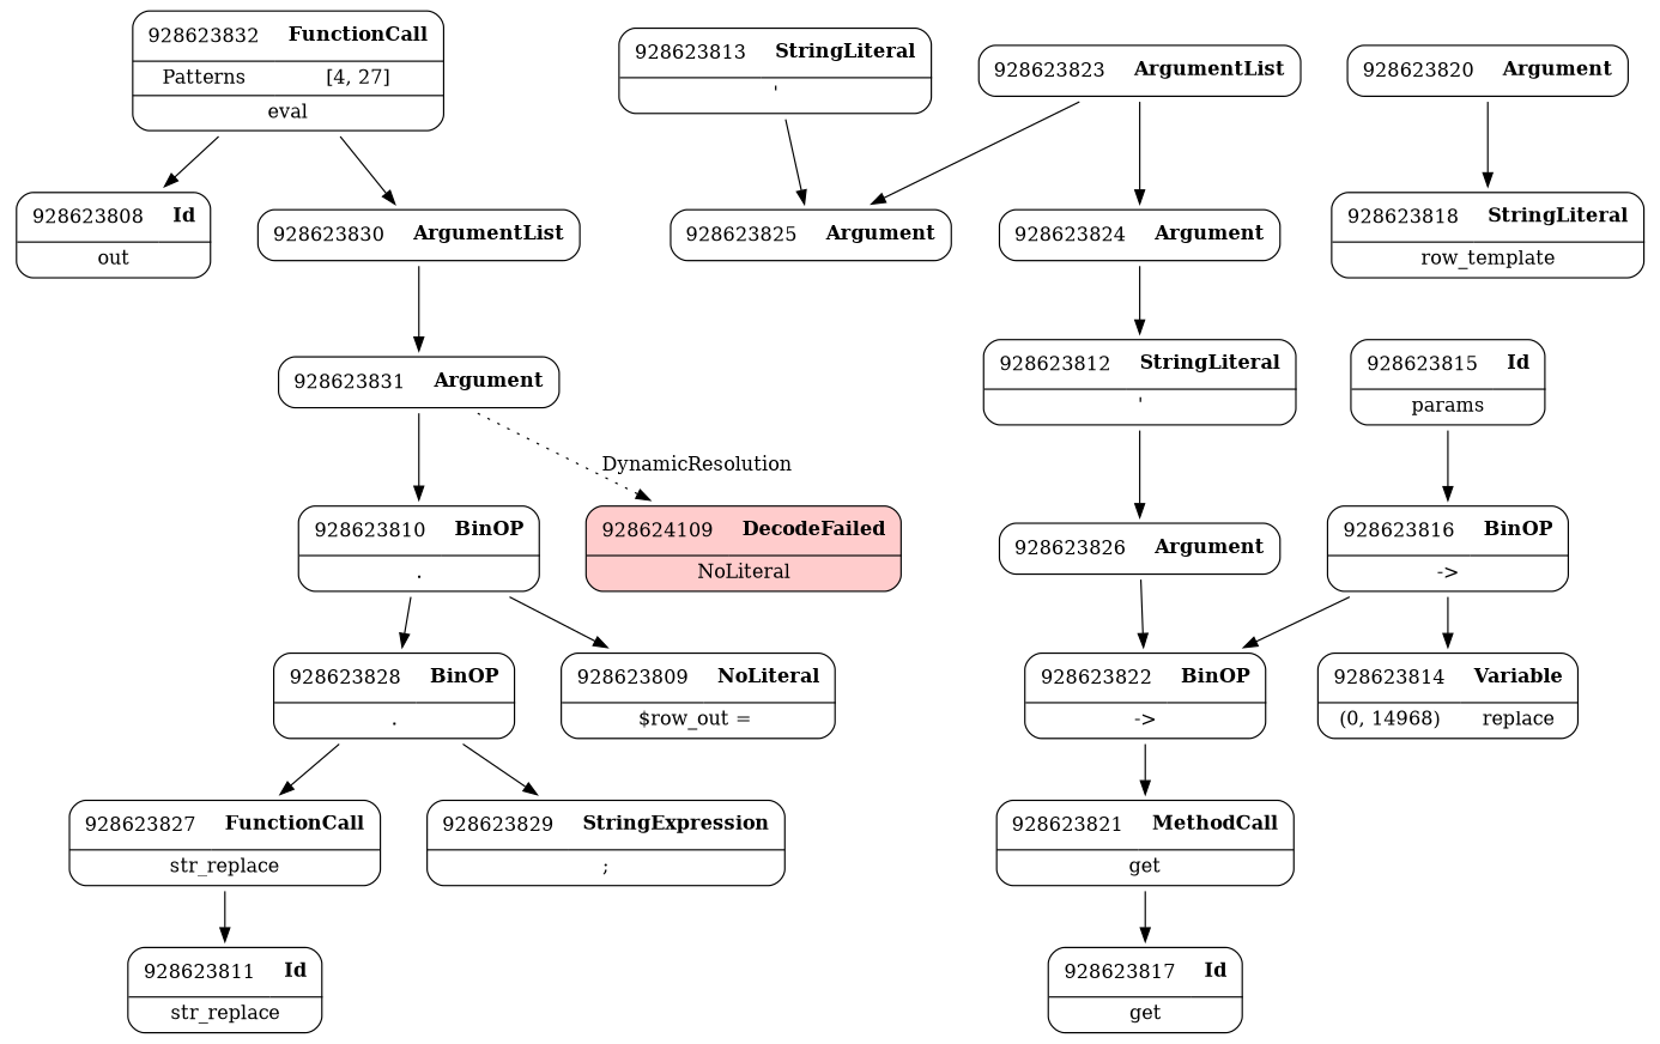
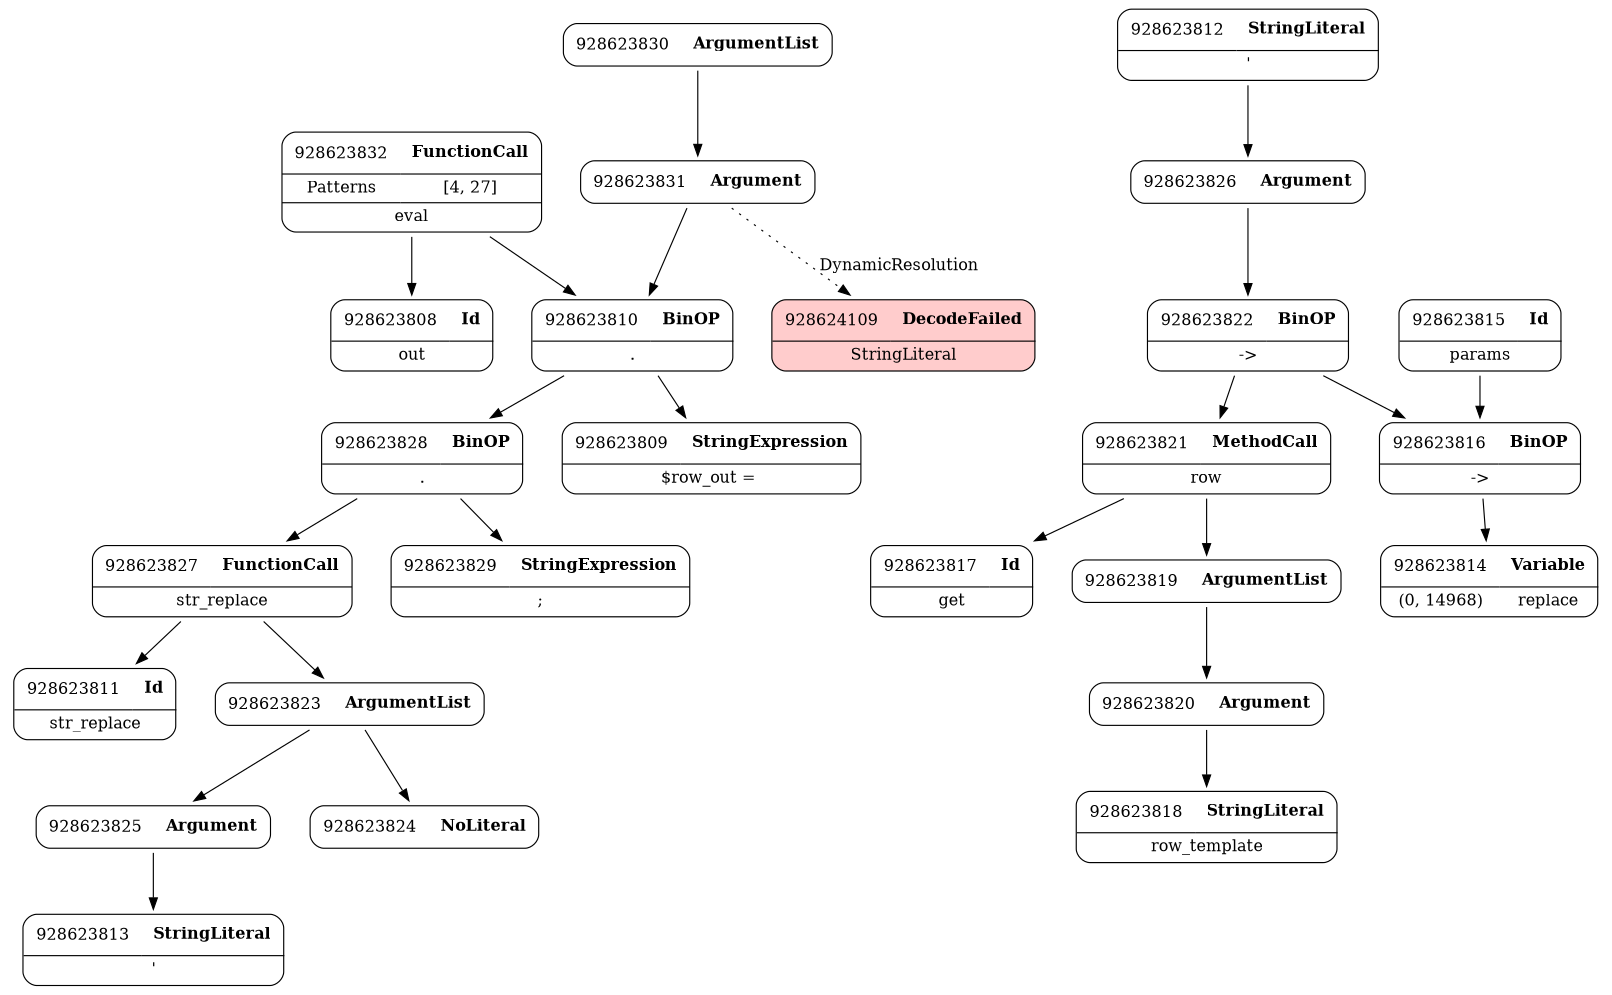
  digraph {
    node [shape=none]
    edge [weight=2]
    n1 [label=<<TABLE border='1' cellspacing='0' cellpadding='10' style='rounded' ><TR><TD border='0'>928623832</TD><TD border='0'><B>FunctionCall</B></TD></TR><HR/><TR><TD border='0' cellpadding='5'>Patterns</TD><TD border='0' cellpadding='5'>[4, 27]</TD></TR><HR/><TR><TD border='0' cellpadding='5' colspan='2'>eval</TD></TR></TABLE>>]
    n2 [label=<<TABLE border='1' cellspacing='0' cellpadding='10' style='rounded' ><TR><TD border='0'>928623808</TD><TD border='0'><B>Id</B></TD></TR><HR/><TR><TD border='0' cellpadding='5' colspan='2'>out</TD></TR></TABLE>>]
    n3 [label=<<TABLE border='1' cellspacing='0' cellpadding='10' style='rounded' ><TR><TD border='0'>928623830</TD><TD border='0'><B>ArgumentList</B></TD></TR></TABLE>>]
    n4 [label=<<TABLE border='1' cellspacing='0' cellpadding='10' style='rounded' ><TR><TD border='0'>928623831</TD><TD border='0'><B>Argument</B></TD></TR></TABLE>>]
    n5 [label=<<TABLE border='1' cellspacing='0' cellpadding='10' style='rounded' ><TR><TD border='0'>928623810</TD><TD border='0'><B>BinOP</B></TD></TR><HR/><TR><TD border='0' cellpadding='5' colspan='2'>.</TD></TR></TABLE>>]
-   n6 [label=<<TABLE border='1' cellspacing='0' cellpadding='10' style='rounded' bgcolor='#FFCCCC' ><TR><TD border='0'>928624109</TD><TD border='0'><B>DecodeFailed</B></TD></TR><HR/><TR><TD border='0' cellpadding='5' colspan='2'>NoLiteral</TD></TR></TABLE>>]
+   n6 [label=<<TABLE border='1' cellspacing='0' cellpadding='10' style='rounded' bgcolor='#FFCCCC' ><TR><TD border='0'>928624109</TD><TD border='0'><B>DecodeFailed</B></TD></TR><HR/><TR><TD border='0' cellpadding='5' colspan='2'>StringLiteral</TD></TR></TABLE>>]
    n7 [label=<<TABLE border='1' cellspacing='0' cellpadding='10' style='rounded' ><TR><TD border='0'>928623825</TD><TD border='0'><B>Argument</B></TD></TR></TABLE>>]
    n8 [label=<<TABLE border='1' cellspacing='0' cellpadding='10' style='rounded' ><TR><TD border='0'>928623813</TD><TD border='0'><B>StringLiteral</B></TD></TR><HR/><TR><TD border='0' cellpadding='5' colspan='2'>'</TD></TR></TABLE>>]
-   n9 [label=<<TABLE border='1' cellspacing='0' cellpadding='10' style='rounded' ><TR><TD border='0'>928623824</TD><TD border='0'><B>Argument</B></TD></TR></TABLE>>]
+   n9 [label=<<TABLE border='1' cellspacing='0' cellpadding='10' style='rounded' ><TR><TD border='0'>928623824</TD><TD border='0'><B>NoLiteral</B></TD></TR></TABLE>>]
    n10 [label=<<TABLE border='1' cellspacing='0' cellpadding='10' style='rounded' ><TR><TD border='0'>928623812</TD><TD border='0'><B>StringLiteral</B></TD></TR><HR/><TR><TD border='0' cellpadding='5' colspan='2'>'</TD></TR></TABLE>>]
    n11 [label=<<TABLE border='1' cellspacing='0' cellpadding='10' style='rounded' ><TR><TD border='0'>928623826</TD><TD border='0'><B>Argument</B></TD></TR></TABLE>>]
    n12 [label=<<TABLE border='1' cellspacing='0' cellpadding='10' style='rounded' ><TR><TD border='0'>928623827</TD><TD border='0'><B>FunctionCall</B></TD></TR><HR/><TR><TD border='0' cellpadding='5' colspan='2'>str_replace</TD></TR></TABLE>>]
    n13 [label=<<TABLE border='1' cellspacing='0' cellpadding='10' style='rounded' ><TR><TD border='0'>928623811</TD><TD border='0'><B>Id</B></TD></TR><HR/><TR><TD border='0' cellpadding='5' colspan='2'>str_replace</TD></TR></TABLE>>]
    n14 [label=<<TABLE border='1' cellspacing='0' cellpadding='10' style='rounded' ><TR><TD border='0'>928623823</TD><TD border='0'><B>ArgumentList</B></TD></TR></TABLE>>]
    n15 [label=<<TABLE border='1' cellspacing='0' cellpadding='10' style='rounded' ><TR><TD border='0'>928623822</TD><TD border='0'><B>BinOP</B></TD></TR><HR/><TR><TD border='0' cellpadding='5' colspan='2'>-&gt;</TD></TR></TABLE>>]
    n16 [label=<<TABLE border='1' cellspacing='0' cellpadding='10' style='rounded' ><TR><TD border='0'>928623816</TD><TD border='0'><B>BinOP</B></TD></TR><HR/><TR><TD border='0' cellpadding='5' colspan='2'>-&gt;</TD></TR></TABLE>>]
-   n17 [label=<<TABLE border='1' cellspacing='0' cellpadding='10' style='rounded' ><TR><TD border='0'>928623821</TD><TD border='0'><B>MethodCall</B></TD></TR><HR/><TR><TD border='0' cellpadding='5' colspan='2'>get</TD></TR></TABLE>>]
+   n17 [label=<<TABLE border='1' cellspacing='0' cellpadding='10' style='rounded' ><TR><TD border='0'>928623821</TD><TD border='0'><B>MethodCall</B></TD></TR><HR/><TR><TD border='0' cellpadding='5' colspan='2'>row</TD></TR></TABLE>>]
    n18 [label=<<TABLE border='1' cellspacing='0' cellpadding='10' style='rounded' ><TR><TD border='0'>928623814</TD><TD border='0'><B>Variable</B></TD></TR><HR/><TR><TD border='0' cellpadding='5'>(0, 14968)</TD><TD border='0' cellpadding='5'>replace</TD></TR></TABLE>>]
    n19 [label=<<TABLE border='1' cellspacing='0' cellpadding='10' style='rounded' ><TR><TD border='0'>928623817</TD><TD border='0'><B>Id</B></TD></TR><HR/><TR><TD border='0' cellpadding='5' colspan='2'>get</TD></TR></TABLE>>]
+   n20 [label=<<TABLE border='1' cellspacing='0' cellpadding='10' style='rounded' ><TR><TD border='0'>928623819</TD><TD border='0'><B>ArgumentList</B></TD></TR></TABLE>>]
    n21 [label=<<TABLE border='1' cellspacing='0' cellpadding='10' style='rounded' ><TR><TD border='0'>928623829</TD><TD border='0'><B>StringExpression</B></TD></TR><HR/><TR><TD border='0' cellpadding='5' colspan='2'>;</TD></TR></TABLE>>]
    n22 [label=<<TABLE border='1' cellspacing='0' cellpadding='10' style='rounded' ><TR><TD border='0'>928623828</TD><TD border='0'><B>BinOP</B></TD></TR><HR/><TR><TD border='0' cellpadding='5' colspan='2'>.</TD></TR></TABLE>>]
-   n23 [label=<<TABLE border='1' cellspacing='0' cellpadding='10' style='rounded' ><TR><TD border='0'>928623809</TD><TD border='0'><B>NoLiteral</B></TD></TR><HR/><TR><TD border='0' cellpadding='5' colspan='2'>$row_out = </TD></TR></TABLE>>]
+   n23 [label=<<TABLE border='1' cellspacing='0' cellpadding='10' style='rounded' ><TR><TD border='0'>928623809</TD><TD border='0'><B>StringExpression</B></TD></TR><HR/><TR><TD border='0' cellpadding='5' colspan='2'>$row_out = </TD></TR></TABLE>>]
    n24 [label=<<TABLE border='1' cellspacing='0' cellpadding='10' style='rounded' ><TR><TD border='0'>928623815</TD><TD border='0'><B>Id</B></TD></TR><HR/><TR><TD border='0' cellpadding='5' colspan='2'>params</TD></TR></TABLE>>]
    n25 [label=<<TABLE border='1' cellspacing='0' cellpadding='10' style='rounded' ><TR><TD border='0'>928623820</TD><TD border='0'><B>Argument</B></TD></TR></TABLE>>]
    n26 [label=<<TABLE border='1' cellspacing='0' cellpadding='10' style='rounded' ><TR><TD border='0'>928623818</TD><TD border='0'><B>StringLiteral</B></TD></TR><HR/><TR><TD border='0' cellpadding='5' colspan='2'>row_template</TD></TR></TABLE>>]
    n1 -> n2
-   n1 -> n3
+   n1 -> n5
    n3 -> n4
    n4 -> n5
    n4 -> n6 [label=DynamicResolution style=dotted weight=""]
    n5 -> n22
    n5 -> n23
-   n8 -> n7
-   n9 -> n10
+   n7 -> n8
    n10 -> n11
    n11 -> n15
    n12 -> n13
+   n12 -> n14
    n14 -> n7
    n14 -> n9
-   n16 -> n15
+   n15 -> n16
    n15 -> n17
    n16 -> n18
    n17 -> n19
+   n17 -> n20
+   n20 -> n25
    n22 -> n12
    n22 -> n21
    n24 -> n16
    n25 -> n26
  }
